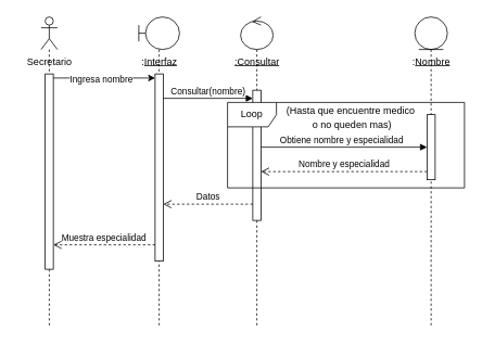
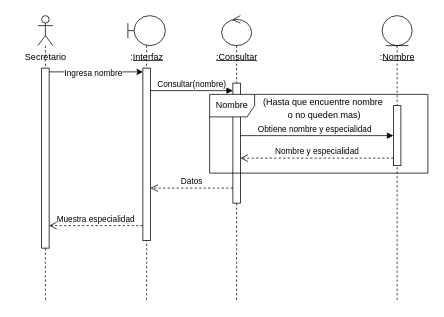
  <mxCell id="0" />
  <mxCell id="1" parent="0" />
  <mxCell id="2" value="" style="shape=umlLifeline;perimeter=lifelinePerimeter;whiteSpace=wrap;html=1;container=1;dropTarget=0;collapsible=0;recursiveResize=0;outlineConnect=0;portConstraint=eastwest;newEdgeStyle={&quot;curved&quot;:0,&quot;rounded&quot;:0};participant=umlActor;" parent="1" vertex="1"><mxGeometry x="50" y="20" width="20" height="380" as="geometry" /></mxCell>
  <mxCell id="3" value="" style="html=1;points=[[0,0,0,0,5],[0,1,0,0,-5],[1,0,0,0,5],[1,1,0,0,-5]];perimeter=orthogonalPerimeter;outlineConnect=0;targetShapes=umlLifeline;portConstraint=eastwest;newEdgeStyle={&quot;curved&quot;:0,&quot;rounded&quot;:0};" parent="2" vertex="1"><mxGeometry x="5" y="70" width="10" height="240" as="geometry" /></mxCell>
  <mxCell id="4" value="Secretario" style="text;html=1;align=center;verticalAlign=middle;resizable=0;points=[];autosize=1;strokeColor=none;fillColor=none;" parent="1" vertex="1"><mxGeometry x="20" y="60" width="80" height="30" as="geometry" /></mxCell>
  <mxCell id="5" value="" style="shape=umlLifeline;perimeter=lifelinePerimeter;whiteSpace=wrap;html=1;container=1;dropTarget=0;collapsible=0;recursiveResize=0;outlineConnect=0;portConstraint=eastwest;newEdgeStyle={&quot;curved&quot;:0,&quot;rounded&quot;:0};participant=umlBoundary;" parent="1" vertex="1"><mxGeometry x="170" y="20" width="50" height="380" as="geometry" /></mxCell>
  <mxCell id="6" value="" style="html=1;points=[[0,0,0,0,5],[0,1,0,0,-5],[1,0,0,0,5],[1,1,0,0,-5]];perimeter=orthogonalPerimeter;outlineConnect=0;targetShapes=umlLifeline;portConstraint=eastwest;newEdgeStyle={&quot;curved&quot;:0,&quot;rounded&quot;:0};" parent="5" vertex="1"><mxGeometry x="20" y="70" width="10" height="230" as="geometry" /></mxCell>
  <mxCell id="7" value=":&lt;u&gt;Interfaz&lt;/u&gt;" style="text;html=1;align=center;verticalAlign=middle;resizable=0;points=[];autosize=1;strokeColor=none;fillColor=none;" parent="1" vertex="1"><mxGeometry x="160" y="60" width="70" height="30" as="geometry" /></mxCell>
  <mxCell id="8" value="" style="shape=umlLifeline;perimeter=lifelinePerimeter;whiteSpace=wrap;html=1;container=1;dropTarget=0;collapsible=0;recursiveResize=0;outlineConnect=0;portConstraint=eastwest;newEdgeStyle={&quot;curved&quot;:0,&quot;rounded&quot;:0};participant=umlControl;" parent="1" vertex="1"><mxGeometry x="295" y="20" width="40" height="380" as="geometry" /></mxCell>
  <mxCell id="9" value="" style="html=1;points=[[0,0,0,0,5],[0,1,0,0,-5],[1,0,0,0,5],[1,1,0,0,-5]];perimeter=orthogonalPerimeter;outlineConnect=0;targetShapes=umlLifeline;portConstraint=eastwest;newEdgeStyle={&quot;curved&quot;:0,&quot;rounded&quot;:0};" parent="8" vertex="1"><mxGeometry x="15" y="90" width="10" height="160" as="geometry" /></mxCell>
  <mxCell id="10" value="&lt;u style=&quot;text-wrap: wrap;&quot;&gt;:Consultar&lt;/u&gt;" style="text;html=1;align=center;verticalAlign=middle;resizable=0;points=[];autosize=1;strokeColor=none;fillColor=none;" parent="1" vertex="1"><mxGeometry x="260" y="60" width="110" height="30" as="geometry" /></mxCell>
  <mxCell id="11" value="" style="shape=umlLifeline;perimeter=lifelinePerimeter;whiteSpace=wrap;html=1;container=1;dropTarget=0;collapsible=0;recursiveResize=0;outlineConnect=0;portConstraint=eastwest;newEdgeStyle={&quot;curved&quot;:0,&quot;rounded&quot;:0};participant=umlEntity;" parent="1" vertex="1"><mxGeometry x="509" y="20" width="40" height="380" as="geometry" /></mxCell>
  <mxCell id="12" value="" style="html=1;points=[[0,0,0,0,5],[0,1,0,0,-5],[1,0,0,0,5],[1,1,0,0,-5]];perimeter=orthogonalPerimeter;outlineConnect=0;targetShapes=umlLifeline;portConstraint=eastwest;newEdgeStyle={&quot;curved&quot;:0,&quot;rounded&quot;:0};" parent="11" vertex="1"><mxGeometry x="15" y="120" width="10" height="80" as="geometry" /></mxCell>
  <mxCell id="13" value=":&lt;u&gt;Nombre&lt;/u&gt;" style="text;html=1;align=center;verticalAlign=middle;resizable=0;points=[];autosize=1;strokeColor=none;fillColor=none;" parent="1" vertex="1"><mxGeometry x="494" y="60" width="70" height="30" as="geometry" /></mxCell>
  <mxCell id="14" style="edgeStyle=orthogonalEdgeStyle;rounded=0;orthogonalLoop=1;jettySize=auto;html=1;curved=0;exitX=1;exitY=0;exitDx=0;exitDy=5;exitPerimeter=0;entryX=0;entryY=0;entryDx=0;entryDy=5;entryPerimeter=0;" parent="1" source="3" target="6" edge="1"><mxGeometry relative="1" as="geometry" /></mxCell>
  <mxCell id="15" value="Ingresa nombre" style="edgeLabel;html=1;align=center;verticalAlign=middle;resizable=0;points=[];" parent="14" vertex="1" connectable="0"><mxGeometry x="-0.137" y="-1" relative="1" as="geometry"><mxPoint x="4" as="offset" /></mxGeometry></mxCell>
  <mxCell id="16" value="Consultar(nombre)" style="html=1;verticalAlign=bottom;endArrow=block;curved=0;rounded=0;" parent="1" edge="1"><mxGeometry width="80" relative="1" as="geometry"><mxPoint x="200" y="120" as="sourcePoint" /><mxPoint x="310" y="120" as="targetPoint" /><mxPoint as="offset" /></mxGeometry></mxCell>
- <mxCell id="17" value="Loop" style="shape=umlFrame;whiteSpace=wrap;html=1;pointerEvents=0;" parent="1" vertex="1"><mxGeometry x="279" y="125" width="291" height="105" as="geometry" /></mxCell>
+ <mxCell id="17" value="Nombre" style="shape=umlFrame;whiteSpace=wrap;html=1;pointerEvents=0;" parent="1" vertex="1"><mxGeometry x="279" y="125" width="291" height="105" as="geometry" /></mxCell>
  <mxCell id="18" value="Obtiene nombre y especialidad" style="html=1;verticalAlign=bottom;endArrow=block;curved=0;rounded=0;" parent="1" target="12" edge="1"><mxGeometry x="-0.03" width="80" relative="1" as="geometry"><mxPoint x="320" y="180" as="sourcePoint" /><mxPoint x="485" y="180" as="targetPoint" /><mxPoint as="offset" /></mxGeometry></mxCell>
  <mxCell id="19" value="Nombre y especialidad" style="html=1;verticalAlign=bottom;endArrow=open;dashed=1;endSize=8;curved=0;rounded=0;" parent="1" source="12" edge="1"><mxGeometry relative="1" as="geometry"><mxPoint x="480" y="210" as="sourcePoint" /><mxPoint x="320" y="210" as="targetPoint" /></mxGeometry></mxCell>
- <mxCell id="20" value="&lt;p style=&quot;line-height: 100%;&quot;&gt;(Hasta que encuentre medico&lt;/p&gt;&lt;p style=&quot;line-height: 0%;&quot;&gt;&amp;nbsp;o no queden mas)&lt;/p&gt;" style="text;html=1;align=center;verticalAlign=middle;resizable=0;points=[];autosize=1;strokeColor=none;fillColor=none;" parent="1" vertex="1"><mxGeometry x="340" y="110" width="180" height="60" as="geometry" /></mxCell>
+ <mxCell id="20" value="&lt;p style=&quot;line-height: 100%;&quot;&gt;(Hasta que encuentre nombre&lt;/p&gt;&lt;p style=&quot;line-height: 0%;&quot;&gt;&amp;nbsp;o no queden mas)&lt;/p&gt;" style="text;html=1;align=center;verticalAlign=middle;resizable=0;points=[];autosize=1;strokeColor=none;fillColor=none;" parent="1" vertex="1"><mxGeometry x="340" y="110" width="180" height="60" as="geometry" /></mxCell>
  <mxCell id="21" value="Datos" style="html=1;verticalAlign=bottom;endArrow=open;dashed=1;endSize=8;curved=0;rounded=0;" parent="1" target="6" edge="1"><mxGeometry relative="1" as="geometry"><mxPoint x="310" y="250" as="sourcePoint" /><mxPoint x="230" y="250" as="targetPoint" /></mxGeometry></mxCell>
  <mxCell id="22" value="Muestra especialidad" style="html=1;verticalAlign=bottom;endArrow=open;dashed=1;endSize=8;curved=0;rounded=0;" parent="1" edge="1"><mxGeometry relative="1" as="geometry"><mxPoint x="190" y="300" as="sourcePoint" /><mxPoint x="65" y="300" as="targetPoint" /></mxGeometry></mxCell>
